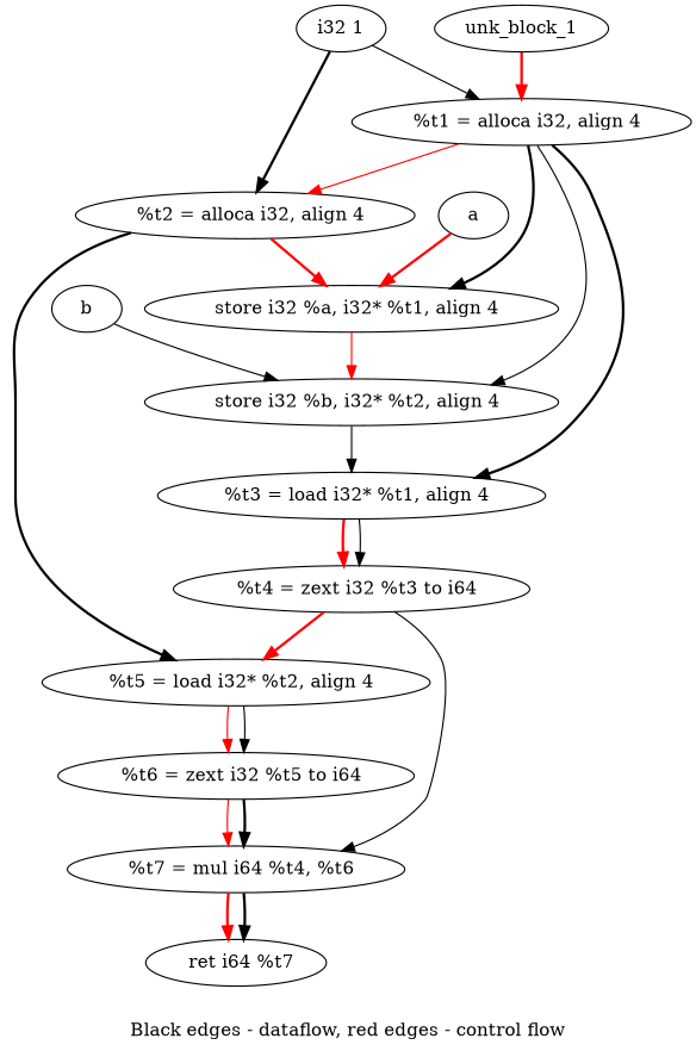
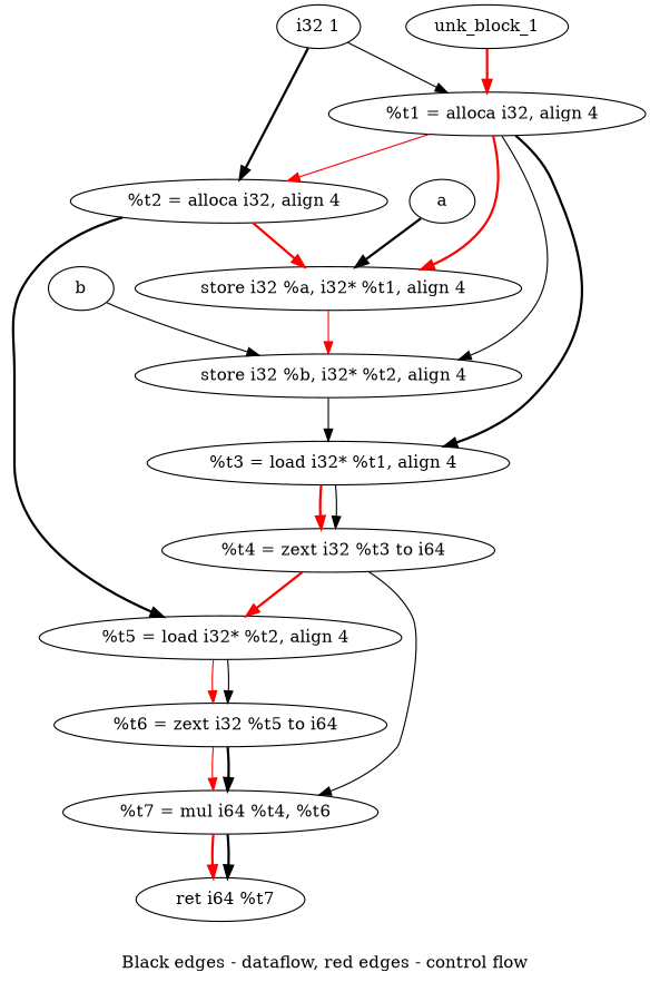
  digraph {
    compound=true
    label="Black edges - dataflow, red edges - control flow"
    edge [style=bold]
    n1 [label="  %t1 = alloca i32, align 4"]
    n2 [label="  %t2 = alloca i32, align 4"]
    n3 [label="  store i32 %a, i32* %t1, align 4"]
    n4 [label="  %t3 = load i32* %t1, align 4"]
    n5 [label="  store i32 %b, i32* %t2, align 4"]
    n6 [label="  %t5 = load i32* %t2, align 4"]
    n7 [label="  %t4 = zext i32 %t3 to i64"]
    n8 [label="  %t6 = zext i32 %t5 to i64"]
    n9 [label="  %t7 = mul i64 %t4, %t6"]
    n10 [label="  ret i64 %t7"]
    unk_block_1
    "i32 1"
    a
    b
    n1 -> n2 [color=red style=solid weight=2]
-   n1 -> n3
+   n1 -> n3 [color=red]
    n1 -> n4
    n1 -> n5 [style=solid]
    n2 -> n3 [color=red weight=2]
    n2 -> n6
    n3 -> n5 [color=red style=solid weight=2]
    n4 -> n7 [color=red weight=2]
    n4 -> n7 [style=solid]
    n5 -> n4 [color=black style=solid weight=2]
    n6 -> n8 [color=red style=solid weight=2]
    n6 -> n8 [style=solid]
    n7 -> n6 [color=red weight=2]
    n7 -> n9 [style=solid]
    n8 -> n9 [color=red style=solid weight=2]
    n8 -> n9
    n9 -> n10 [color=red weight=2]
    n9 -> n10
    unk_block_1 -> n1 [color=red]
    "i32 1" -> n1 [style=solid]
    "i32 1" -> n2
-   a -> n3 [color=red]
+   a -> n3
    b -> n5 [style=solid]
  }
